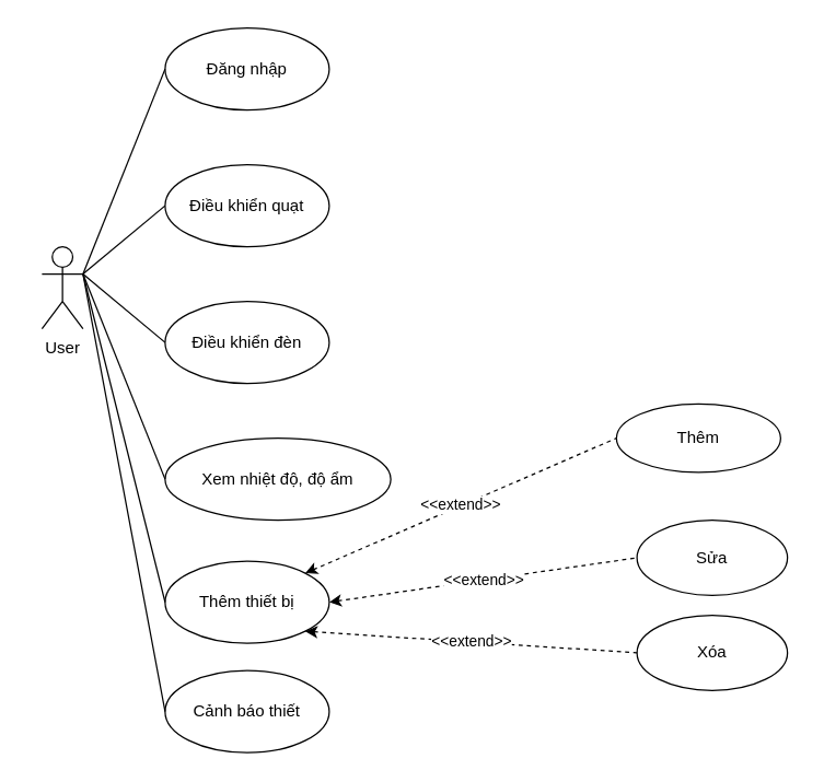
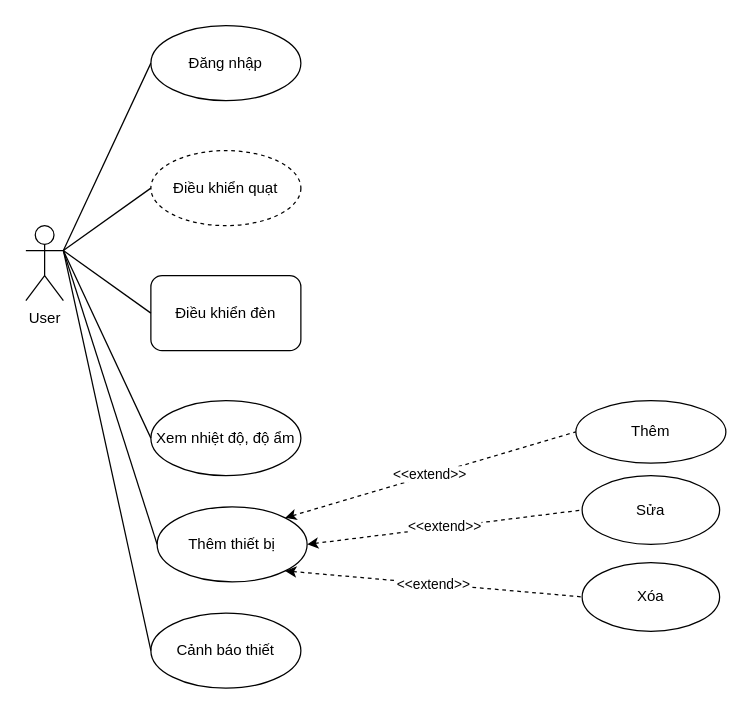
  <mxCell id="0" />
  <mxCell id="1" parent="0" />
  <mxCell id="2" value="Đăng nhập" style="ellipse;whiteSpace=wrap;html=1;" parent="1" vertex="1"><mxGeometry x="120" y="20" width="120" height="60" as="geometry" /></mxCell>
- <mxCell id="3" value="User" style="shape=umlActor;verticalLabelPosition=bottom;verticalAlign=top;html=1;outlineConnect=0;" parent="1" vertex="1"><mxGeometry x="30" y="180" width="30" height="60" as="geometry" /></mxCell>
- <mxCell id="4" value="Thêm thiết bị" style="ellipse;whiteSpace=wrap;html=1;" parent="1" vertex="1"><mxGeometry x="120" y="410" width="120" height="60" as="geometry" /></mxCell>
+ <mxCell id="3" value="User" style="shape=umlActor;verticalLabelPosition=bottom;verticalAlign=top;html=1;outlineConnect=0;" parent="1" vertex="1"><mxGeometry x="20" y="180" width="30" height="60" as="geometry" /></mxCell>
+ <mxCell id="4" value="Thêm thiết bị" style="ellipse;whiteSpace=wrap;html=1;" parent="1" vertex="1"><mxGeometry x="125" y="405" width="120" height="60" as="geometry" /></mxCell>
  <mxCell id="5" value="" style="endArrow=none;html=1;rounded=0;entryX=0;entryY=0.5;entryDx=0;entryDy=0;exitX=1;exitY=0.333;exitDx=0;exitDy=0;exitPerimeter=0;" parent="1" source="3" target="2" edge="1"><mxGeometry width="50" height="50" relative="1" as="geometry"><mxPoint x="60" y="190" as="sourcePoint" /><mxPoint x="530" y="220" as="targetPoint" /></mxGeometry></mxCell>
- <mxCell id="6" value="Xem nhiệt độ, độ ẩm" style="ellipse;whiteSpace=wrap;html=1;" parent="1" vertex="1"><mxGeometry x="120" y="320" width="165" height="60" as="geometry" /></mxCell>
- <mxCell id="7" value="Điều khiển đèn" style="ellipse;whiteSpace=wrap;html=1;" parent="1" vertex="1"><mxGeometry x="120" y="220" width="120" height="60" as="geometry" /></mxCell>
- <mxCell id="8" value="Điều khiển quạt" style="ellipse;whiteSpace=wrap;html=1;" parent="1" vertex="1"><mxGeometry x="120" y="120" width="120" height="60" as="geometry" /></mxCell>
+ <mxCell id="6" value="Xem nhiệt độ, độ ẩm" style="ellipse;whiteSpace=wrap;html=1;" parent="1" vertex="1"><mxGeometry x="120" y="320" width="120" height="60" as="geometry" /></mxCell>
+ <mxCell id="7" value="Điều khiển đèn" style="whiteSpace=wrap;html=1;rounded=1;" parent="1" vertex="1"><mxGeometry x="120" y="220" width="120" height="60" as="geometry" /></mxCell>
+ <mxCell id="8" value="Điều khiển quạt" style="ellipse;whiteSpace=wrap;html=1;dashed=1;" parent="1" vertex="1"><mxGeometry x="120" y="120" width="120" height="60" as="geometry" /></mxCell>
  <mxCell id="9" value="" style="endArrow=none;html=1;rounded=0;exitX=1;exitY=0.333;exitDx=0;exitDy=0;exitPerimeter=0;entryX=0;entryY=0.5;entryDx=0;entryDy=0;" parent="1" source="3" target="8" edge="1"><mxGeometry width="50" height="50" relative="1" as="geometry"><mxPoint x="380" y="270" as="sourcePoint" /><mxPoint x="430" y="220" as="targetPoint" /></mxGeometry></mxCell>
  <mxCell id="10" value="" style="endArrow=none;html=1;rounded=0;exitX=1;exitY=0.333;exitDx=0;exitDy=0;exitPerimeter=0;entryX=0;entryY=0.5;entryDx=0;entryDy=0;" parent="1" source="3" target="7" edge="1"><mxGeometry width="50" height="50" relative="1" as="geometry"><mxPoint x="60" y="210" as="sourcePoint" /><mxPoint x="80" y="230" as="targetPoint" /></mxGeometry></mxCell>
  <mxCell id="11" value="" style="endArrow=none;html=1;rounded=0;exitX=1;exitY=0.333;exitDx=0;exitDy=0;exitPerimeter=0;entryX=0;entryY=0.5;entryDx=0;entryDy=0;" parent="1" source="3" target="6" edge="1"><mxGeometry width="50" height="50" relative="1" as="geometry"><mxPoint x="70" y="220" as="sourcePoint" /><mxPoint x="140" y="170" as="targetPoint" /></mxGeometry></mxCell>
  <mxCell id="12" value="" style="endArrow=none;html=1;rounded=0;exitX=1;exitY=0.333;exitDx=0;exitDy=0;exitPerimeter=0;entryX=0;entryY=0.5;entryDx=0;entryDy=0;" parent="1" source="3" target="4" edge="1"><mxGeometry width="50" height="50" relative="1" as="geometry"><mxPoint x="80" y="230" as="sourcePoint" /><mxPoint x="150" y="180" as="targetPoint" /></mxGeometry></mxCell>
- <mxCell id="13" value="Thêm" style="ellipse;whiteSpace=wrap;html=1;" parent="1" vertex="1"><mxGeometry x="450" y="295" width="120" height="50" as="geometry" /></mxCell>
+ <mxCell id="13" value="Thêm" style="ellipse;whiteSpace=wrap;html=1;" parent="1" vertex="1"><mxGeometry x="460" y="320" width="120" height="50" as="geometry" /></mxCell>
  <mxCell id="14" value="Sửa" style="ellipse;whiteSpace=wrap;html=1;rotation=0;" parent="1" vertex="1"><mxGeometry x="465" y="380" width="110" height="55" as="geometry" /></mxCell>
  <mxCell id="15" value="Xóa" style="ellipse;whiteSpace=wrap;html=1;rotation=0;" parent="1" vertex="1"><mxGeometry x="465" y="449.5" width="110" height="55" as="geometry" /></mxCell>
  <mxCell id="16" value="&amp;lt;&amp;lt;extend&amp;gt;&amp;gt;" style="edgeStyle=none;rounded=0;orthogonalLoop=1;jettySize=auto;html=1;entryX=0;entryY=0.5;entryDx=0;entryDy=0;endArrow=none;endFill=0;dashed=1;startArrow=classic;startFill=1;exitX=1;exitY=0;exitDx=0;exitDy=0;" parent="1" source="4" target="13" edge="1"><mxGeometry relative="1" as="geometry"><mxPoint x="470" y="270" as="sourcePoint" /><mxPoint x="390" y="230" as="targetPoint" /></mxGeometry></mxCell>
  <mxCell id="17" value="&amp;lt;&amp;lt;extend&amp;gt;&amp;gt;" style="edgeStyle=none;rounded=0;orthogonalLoop=1;jettySize=auto;html=1;entryX=0;entryY=0.5;entryDx=0;entryDy=0;endArrow=none;endFill=0;dashed=1;startArrow=classic;startFill=1;exitX=1;exitY=0.5;exitDx=0;exitDy=0;" parent="1" source="4" target="14" edge="1"><mxGeometry relative="1" as="geometry"><mxPoint x="232" y="429" as="sourcePoint" /><mxPoint x="470" y="355" as="targetPoint" /></mxGeometry></mxCell>
  <mxCell id="18" value="&amp;lt;&amp;lt;extend&amp;gt;&amp;gt;" style="edgeStyle=none;rounded=0;orthogonalLoop=1;jettySize=auto;html=1;entryX=0;entryY=0.5;entryDx=0;entryDy=0;endArrow=none;endFill=0;dashed=1;startArrow=classic;startFill=1;exitX=1;exitY=1;exitDx=0;exitDy=0;" parent="1" source="4" target="15" edge="1"><mxGeometry relative="1" as="geometry"><mxPoint x="242" y="439" as="sourcePoint" /><mxPoint x="480" y="365" as="targetPoint" /></mxGeometry></mxCell>
  <mxCell id="19" value="Cảnh báo thiết" style="ellipse;whiteSpace=wrap;html=1;" parent="1" vertex="1"><mxGeometry x="120" y="490" width="120" height="60" as="geometry" /></mxCell>
  <mxCell id="20" value="" style="endArrow=none;html=1;rounded=0;entryX=0;entryY=0.5;entryDx=0;entryDy=0;exitX=1;exitY=0.333;exitDx=0;exitDy=0;exitPerimeter=0;" parent="1" source="3" target="19" edge="1"><mxGeometry width="50" height="50" relative="1" as="geometry"><mxPoint x="400" y="300" as="sourcePoint" /><mxPoint x="450" y="250" as="targetPoint" /></mxGeometry></mxCell>
